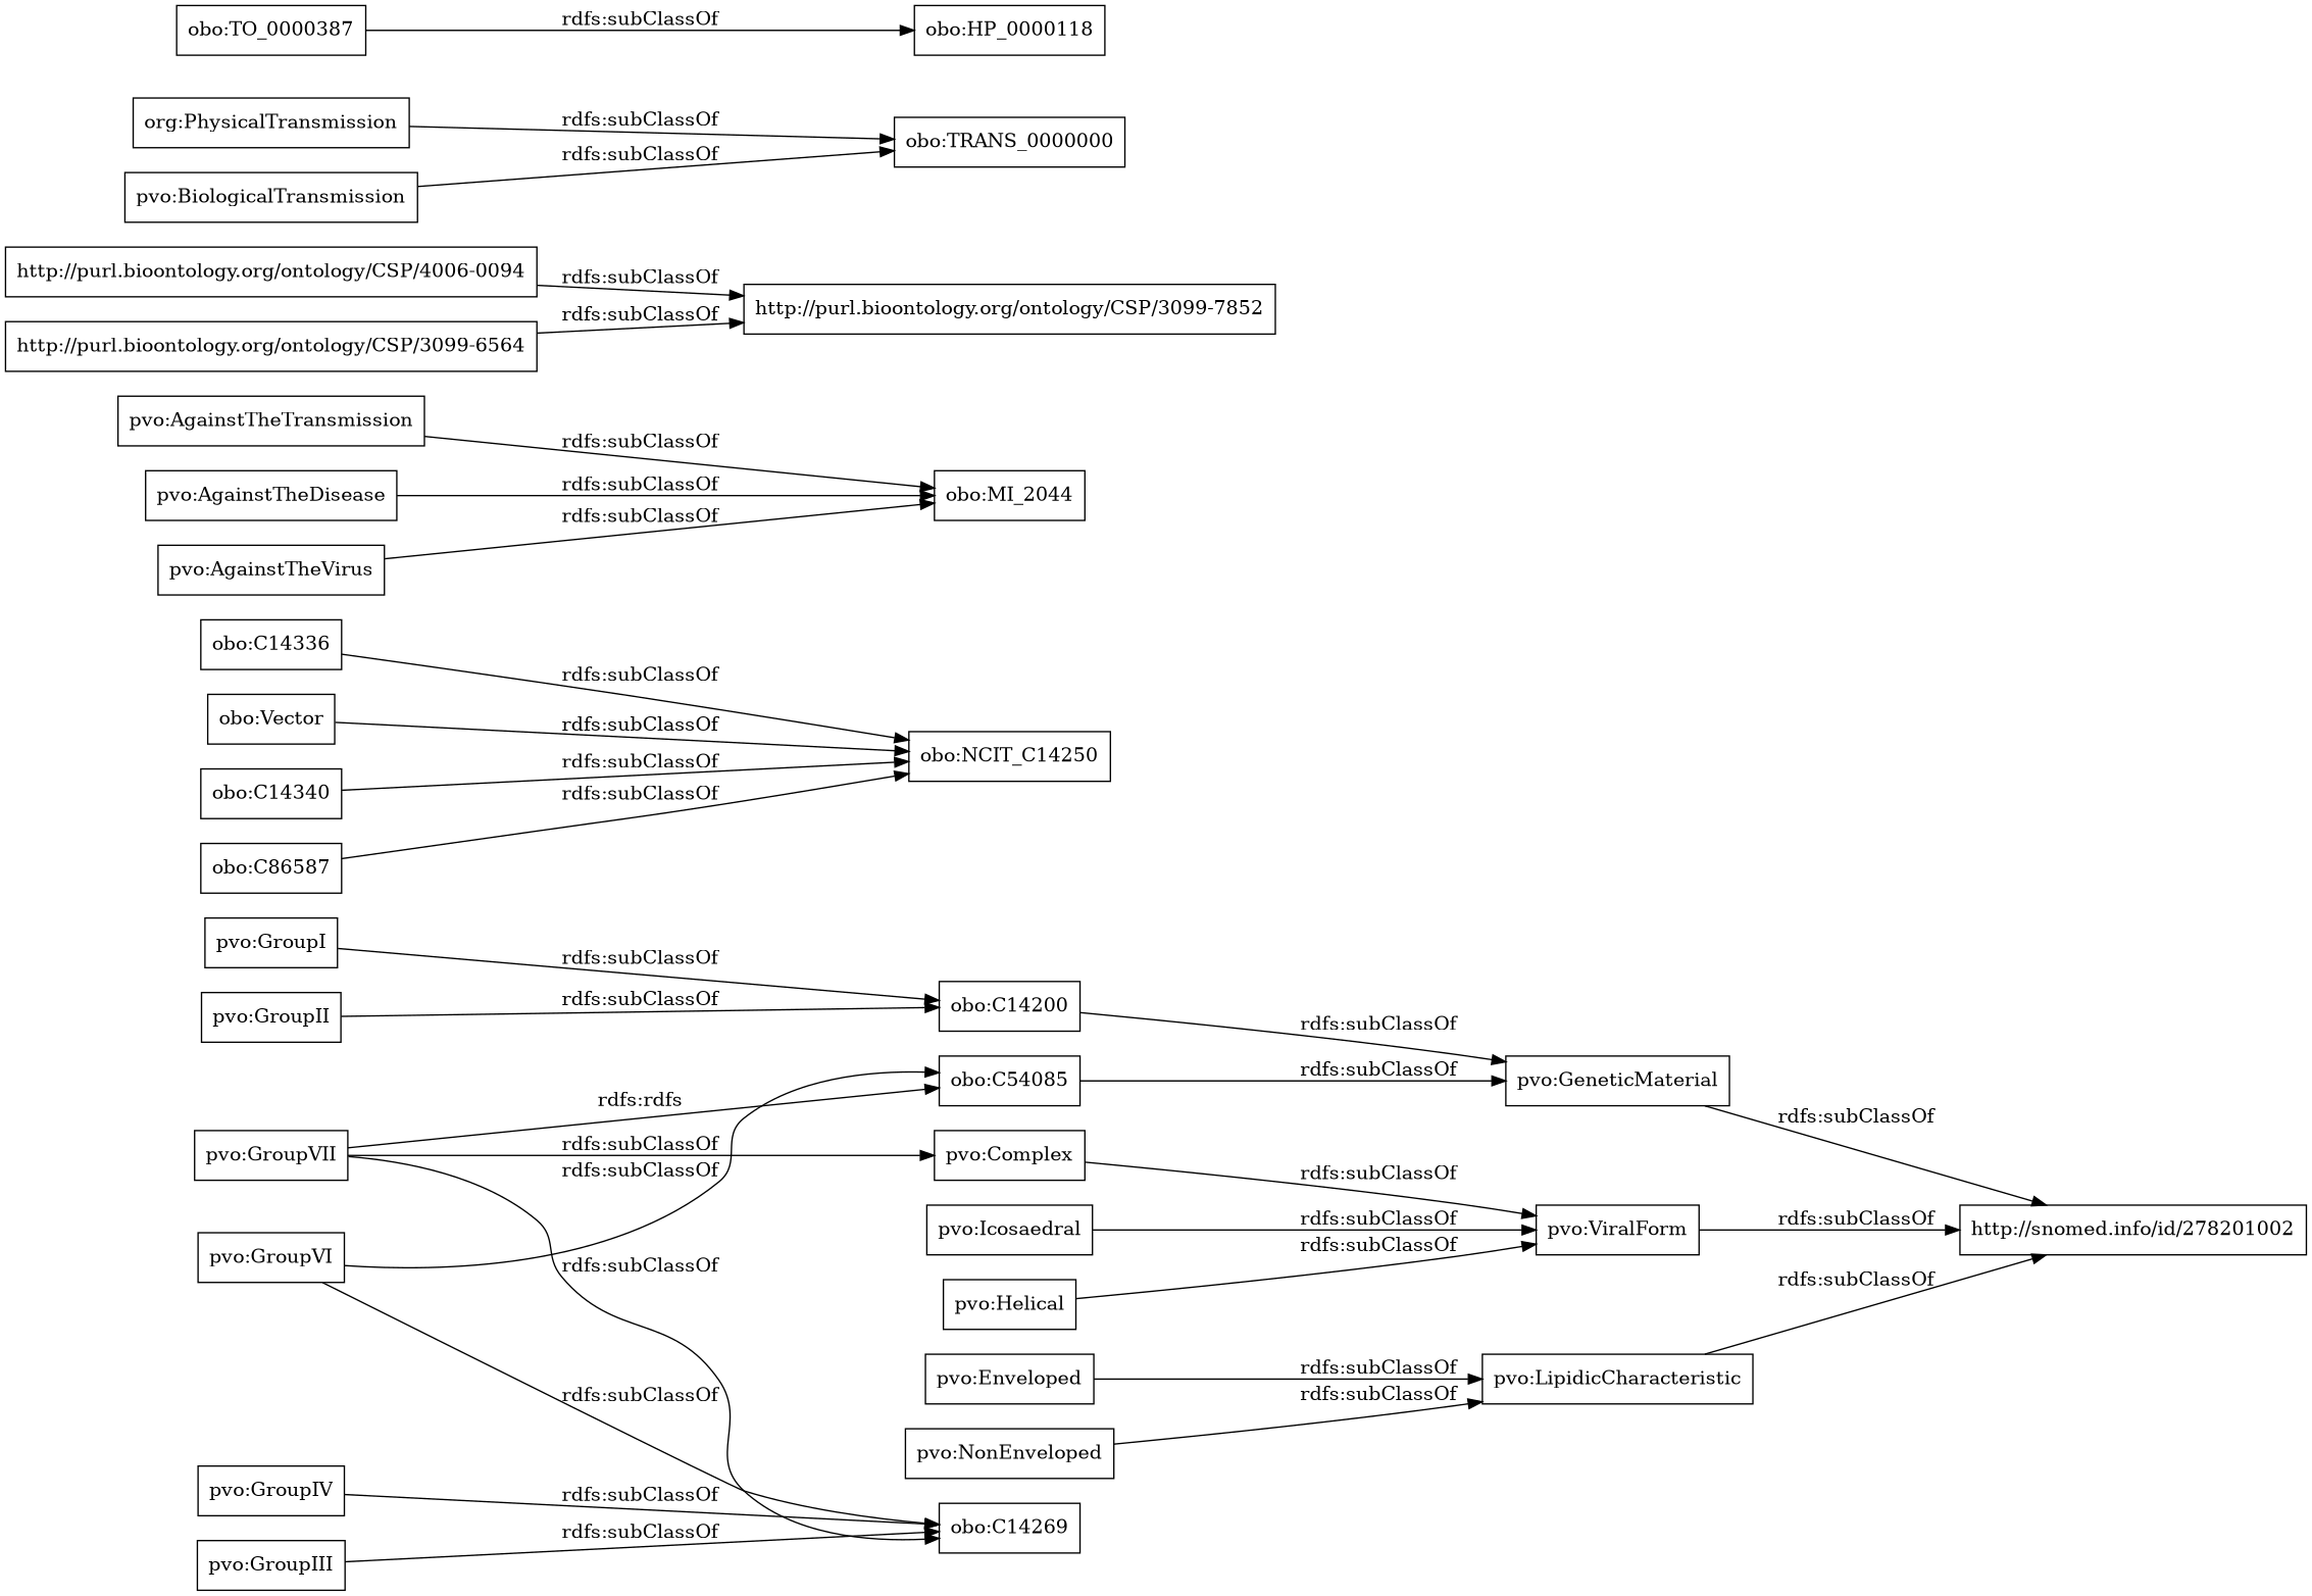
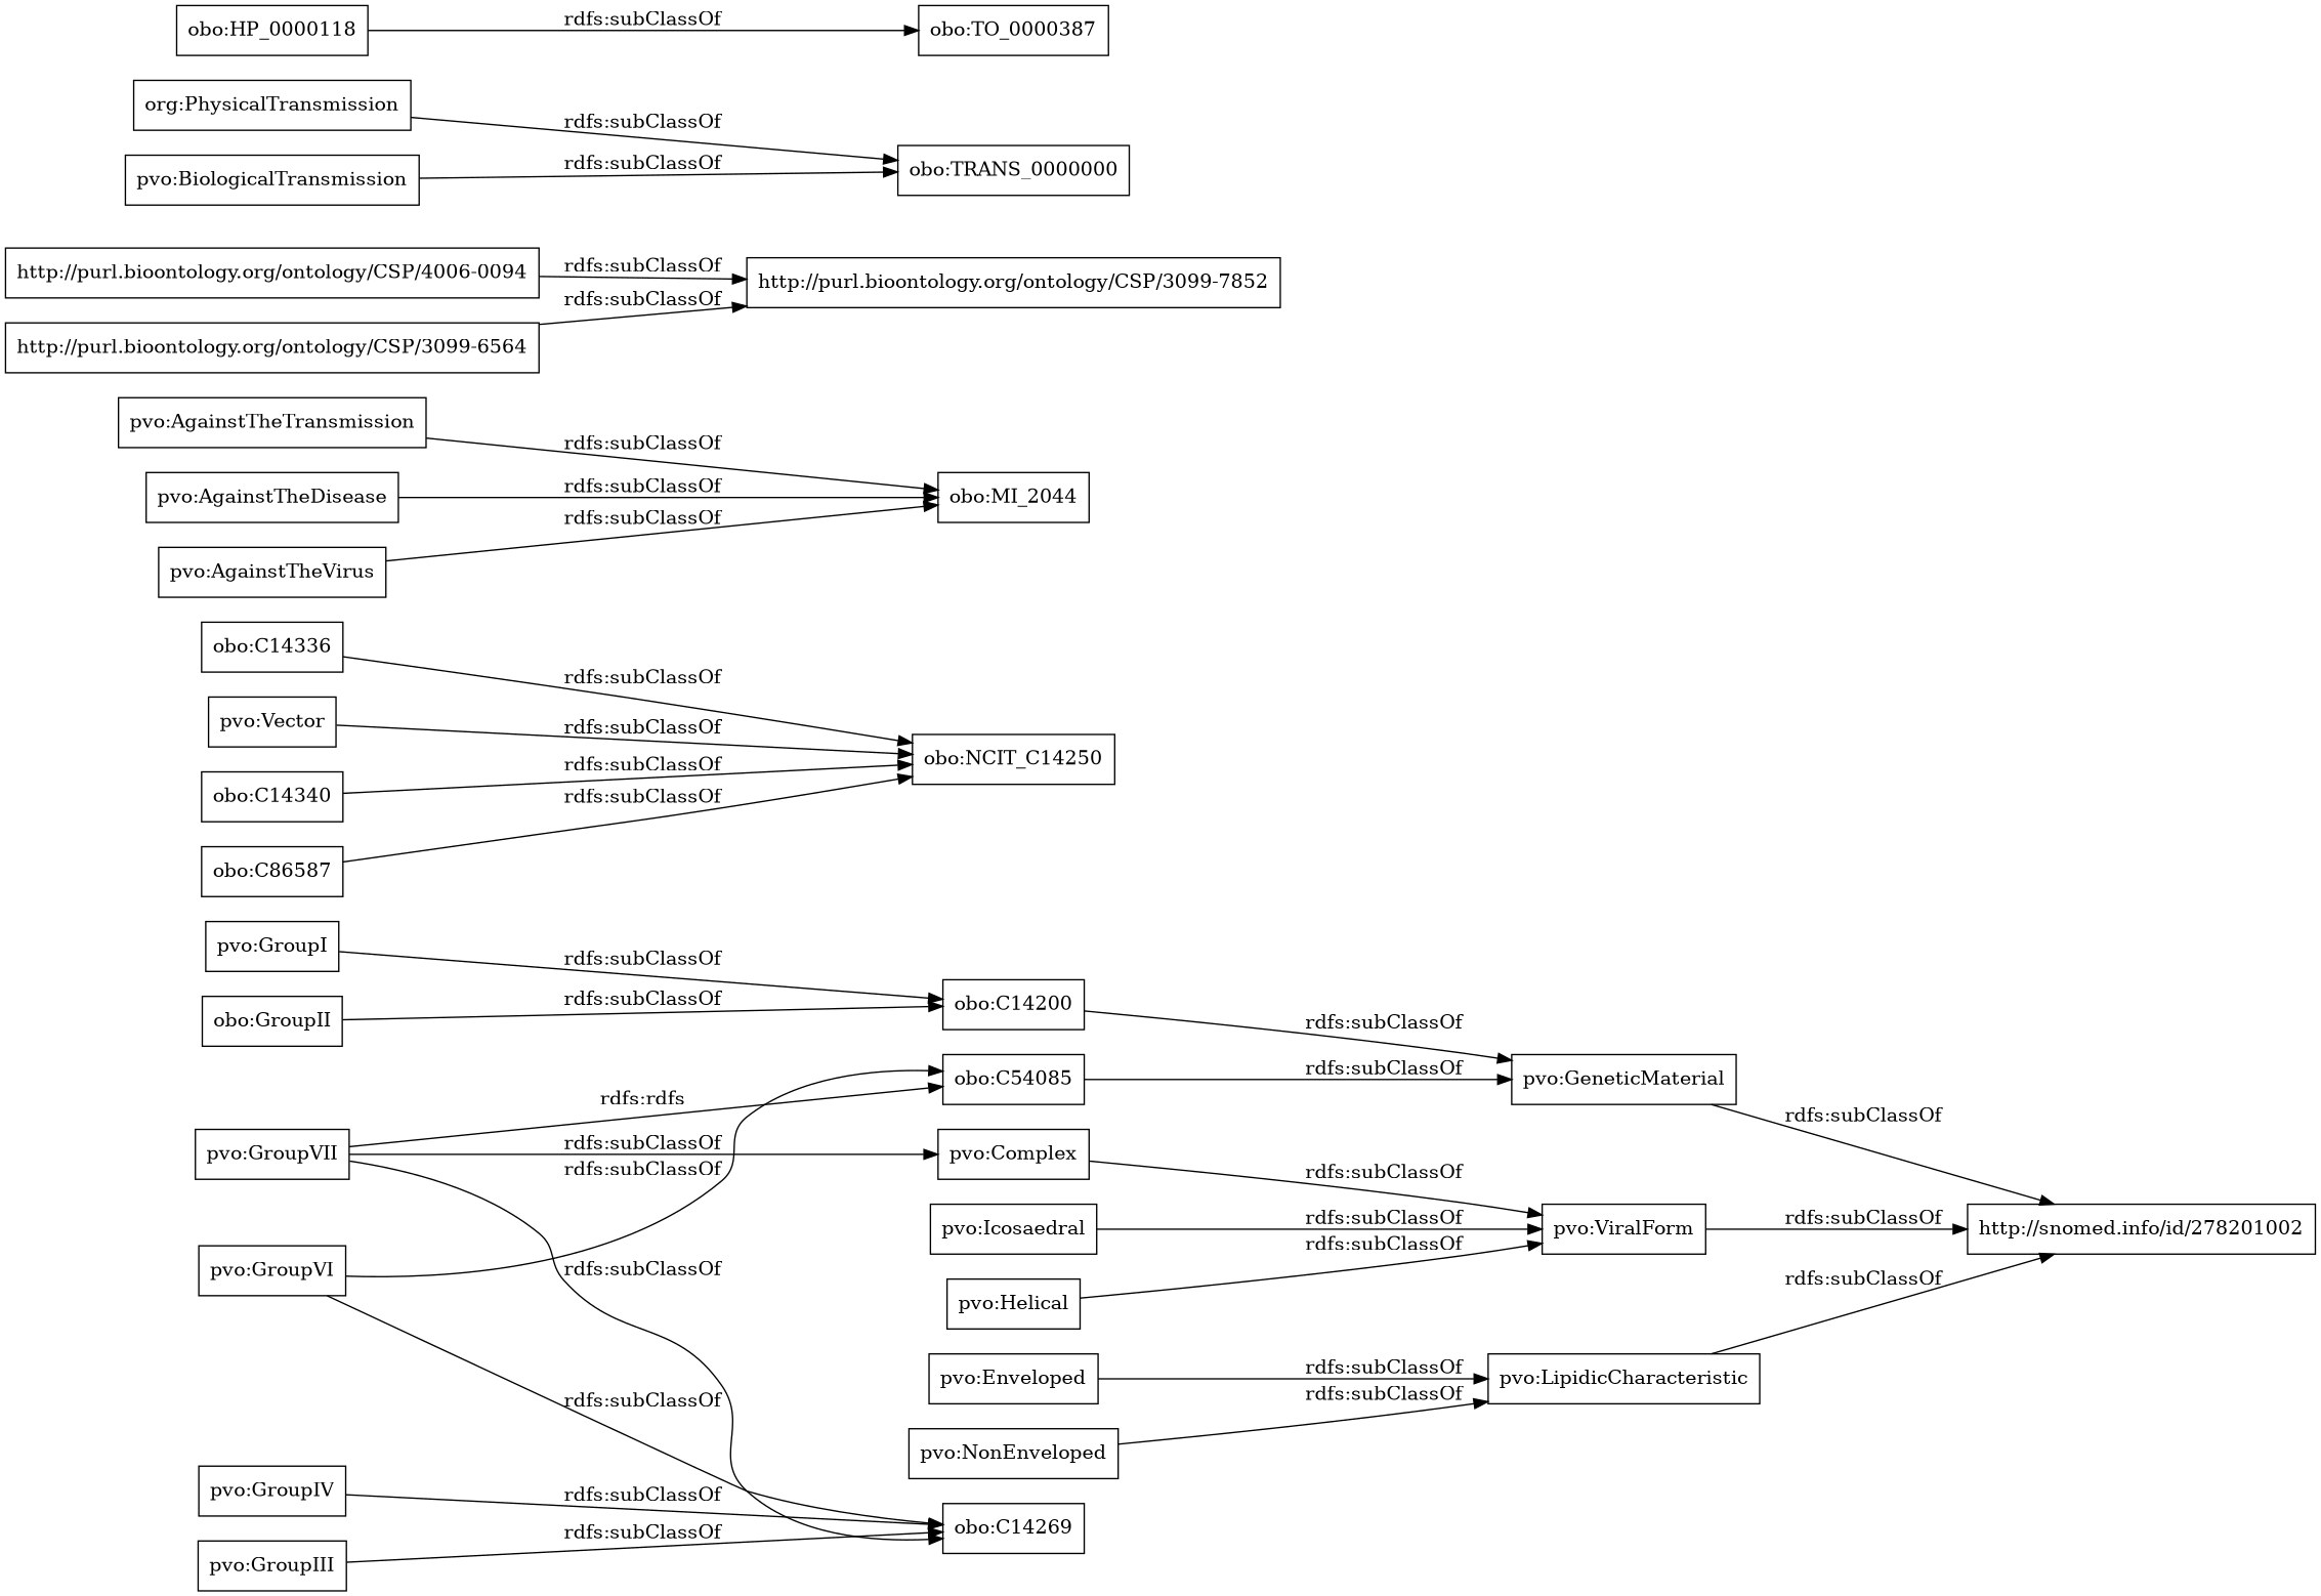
  digraph {
    rankdir=LR
    node [color=black shape=rectangle]
    "pvo:GroupVI"
    "obo:C54085"
    "obo:C14269"
    "pvo:GeneticMaterial"
    "pvo:Icosaedral"
    "pvo:ViralForm"
    "http://snomed.info/id/278201002"
    "obo:C14336"
    "obo:NCIT_C14250"
    "pvo:AgainstTheTransmission"
    "obo:MI_2044"
    "http://purl.bioontology.org/ontology/CSP/4006-0094"
    "http://purl.bioontology.org/ontology/CSP/3099-7852"
    n14 [label="org:PhysicalTransmission"]
    "obo:TRANS_0000000"
    "pvo:LipidicCharacteristic"
-   "pvo:Vector" [label="obo:Vector"]
+   "pvo:Vector"
    "pvo:GroupIII"
    "pvo:BiologicalTransmission"
    "obo:C14340"
    "obo:C86587"
    "pvo:Helical"
    "obo:HP_0000118"
    "obo:TO_0000387"
    "obo:C14200"
    "pvo:AgainstTheDisease"
    "pvo:GroupVII"
    "pvo:Complex"
    "http://purl.bioontology.org/ontology/CSP/3099-6564"
    "pvo:GroupIV"
    "pvo:AgainstTheVirus"
    "pvo:NonEnveloped"
-   "pvo:GroupII"
+   "pvo:GroupII" [label="obo:GroupII"]
    "pvo:Enveloped"
    "pvo:GroupI"
    "pvo:GroupVI" -> "obo:C54085" [label="rdfs:subClassOf"]
    "pvo:GroupVI" -> "obo:C14269" [label="rdfs:subClassOf"]
    "obo:C54085" -> "pvo:GeneticMaterial" [label="rdfs:subClassOf"]
    "pvo:GeneticMaterial" -> "http://snomed.info/id/278201002" [label="rdfs:subClassOf"]
    "pvo:Icosaedral" -> "pvo:ViralForm" [label="rdfs:subClassOf"]
    "pvo:ViralForm" -> "http://snomed.info/id/278201002" [label="rdfs:subClassOf"]
    "obo:C14336" -> "obo:NCIT_C14250" [label="rdfs:subClassOf"]
    "pvo:AgainstTheTransmission" -> "obo:MI_2044" [label="rdfs:subClassOf"]
    "http://purl.bioontology.org/ontology/CSP/4006-0094" -> "http://purl.bioontology.org/ontology/CSP/3099-7852" [label="rdfs:subClassOf"]
    n14 -> "obo:TRANS_0000000" [label="rdfs:subClassOf"]
    "pvo:LipidicCharacteristic" -> "http://snomed.info/id/278201002" [label="rdfs:subClassOf"]
    "pvo:Vector" -> "obo:NCIT_C14250" [label="rdfs:subClassOf"]
    "pvo:GroupIII" -> "obo:C14269" [label="rdfs:subClassOf"]
    "pvo:BiologicalTransmission" -> "obo:TRANS_0000000" [label="rdfs:subClassOf"]
    "obo:C14340" -> "obo:NCIT_C14250" [label="rdfs:subClassOf"]
    "obo:C86587" -> "obo:NCIT_C14250" [label="rdfs:subClassOf"]
    "pvo:Helical" -> "pvo:ViralForm" [label="rdfs:subClassOf"]
-   "obo:TO_0000387" -> "obo:HP_0000118" [label="rdfs:subClassOf"]
+   "obo:HP_0000118" -> "obo:TO_0000387" [label="rdfs:subClassOf"]
    "obo:C14200" -> "pvo:GeneticMaterial" [label="rdfs:subClassOf"]
    "pvo:AgainstTheDisease" -> "obo:MI_2044" [label="rdfs:subClassOf"]
    "pvo:GroupVII" -> "obo:C54085" [label="rdfs:rdfs"]
    "pvo:GroupVII" -> "obo:C14269" [label="rdfs:subClassOf"]
    "pvo:GroupVII" -> "pvo:Complex" [label="rdfs:subClassOf"]
    "pvo:Complex" -> "pvo:ViralForm" [label="rdfs:subClassOf"]
    "http://purl.bioontology.org/ontology/CSP/3099-6564" -> "http://purl.bioontology.org/ontology/CSP/3099-7852" [label="rdfs:subClassOf"]
    "pvo:GroupIV" -> "obo:C14269" [label="rdfs:subClassOf"]
    "pvo:AgainstTheVirus" -> "obo:MI_2044" [label="rdfs:subClassOf"]
    "pvo:NonEnveloped" -> "pvo:LipidicCharacteristic" [label="rdfs:subClassOf"]
    "pvo:GroupII" -> "obo:C14200" [label="rdfs:subClassOf"]
    "pvo:Enveloped" -> "pvo:LipidicCharacteristic" [label="rdfs:subClassOf"]
    "pvo:GroupI" -> "obo:C14200" [label="rdfs:subClassOf"]
  }
